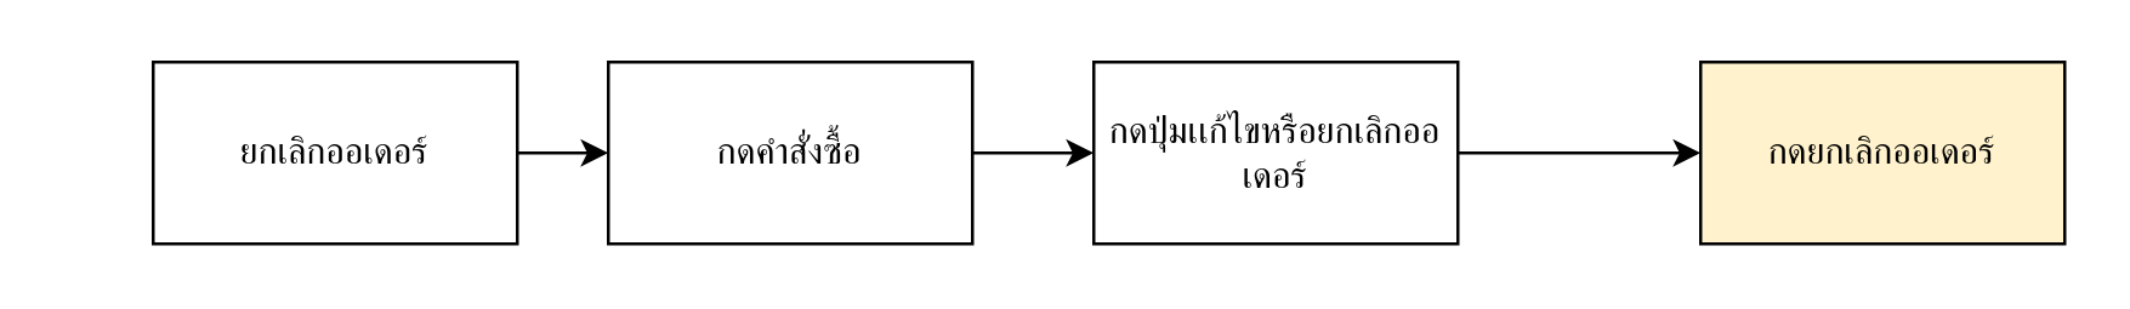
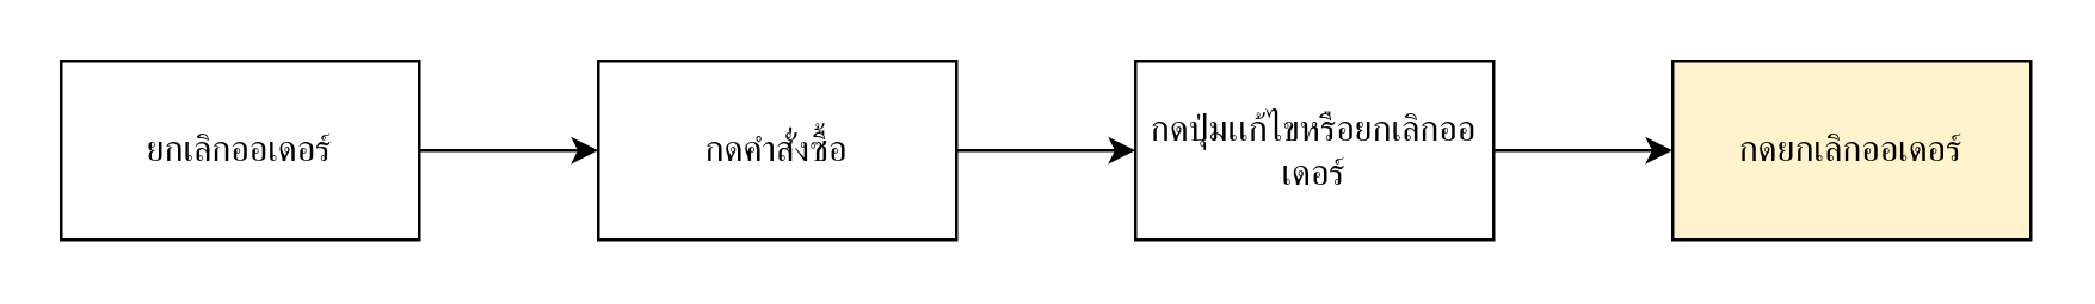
  <mxCell id="0" />
  <mxCell id="1" parent="0" />
  <mxCell id="2" style="edgeStyle=orthogonalEdgeStyle;rounded=0;orthogonalLoop=1;jettySize=auto;html=1;exitX=1;exitY=0.5;exitDx=0;exitDy=0;entryX=0;entryY=0.5;entryDx=0;entryDy=0;" edge="1" parent="1" source="3" target="5"><mxGeometry relative="1" as="geometry" /></mxCell>
- <mxCell id="3" value="ยกเลิกออเดอร์" style="rounded=0;whiteSpace=wrap;html=1;" vertex="1" parent="1"><mxGeometry x="50" y="20" width="120" height="60" as="geometry" /></mxCell>
+ <mxCell id="3" value="ยกเลิกออเดอร์" style="rounded=0;whiteSpace=wrap;html=1;" vertex="1" parent="1"><mxGeometry x="20" y="20" width="120" height="60" as="geometry" /></mxCell>
  <mxCell id="4" style="edgeStyle=orthogonalEdgeStyle;rounded=0;orthogonalLoop=1;jettySize=auto;html=1;exitX=1;exitY=0.5;exitDx=0;exitDy=0;" edge="1" parent="1" source="5" target="7"><mxGeometry relative="1" as="geometry" /></mxCell>
  <mxCell id="5" value="กดคำสั่งซื้อ" style="rounded=0;whiteSpace=wrap;html=1;" vertex="1" parent="1"><mxGeometry x="200" y="20" width="120" height="60" as="geometry" /></mxCell>
  <mxCell id="6" style="edgeStyle=orthogonalEdgeStyle;rounded=0;orthogonalLoop=1;jettySize=auto;html=1;exitX=1;exitY=0.5;exitDx=0;exitDy=0;entryX=0;entryY=0.5;entryDx=0;entryDy=0;" edge="1" parent="1" source="7" target="8"><mxGeometry relative="1" as="geometry" /></mxCell>
- <mxCell id="7" value="กดปุ่มเเก้ไขหรือยกเลิกออเดอร์" style="rounded=0;whiteSpace=wrap;html=1;" vertex="1" parent="1"><mxGeometry x="360" y="20" width="120" height="60" as="geometry" /></mxCell>
+ <mxCell id="7" value="กดปุ่มเเก้ไขหรือยกเลิกออเดอร์" style="rounded=0;whiteSpace=wrap;html=1;" vertex="1" parent="1"><mxGeometry x="380" y="20" width="120" height="60" as="geometry" /></mxCell>
  <mxCell id="8" value="กดยกเลิกออเดอร์" style="rounded=0;whiteSpace=wrap;html=1;fillColor=#fff2cc;" vertex="1" parent="1"><mxGeometry x="560" y="20" width="120" height="60" as="geometry" /></mxCell>
